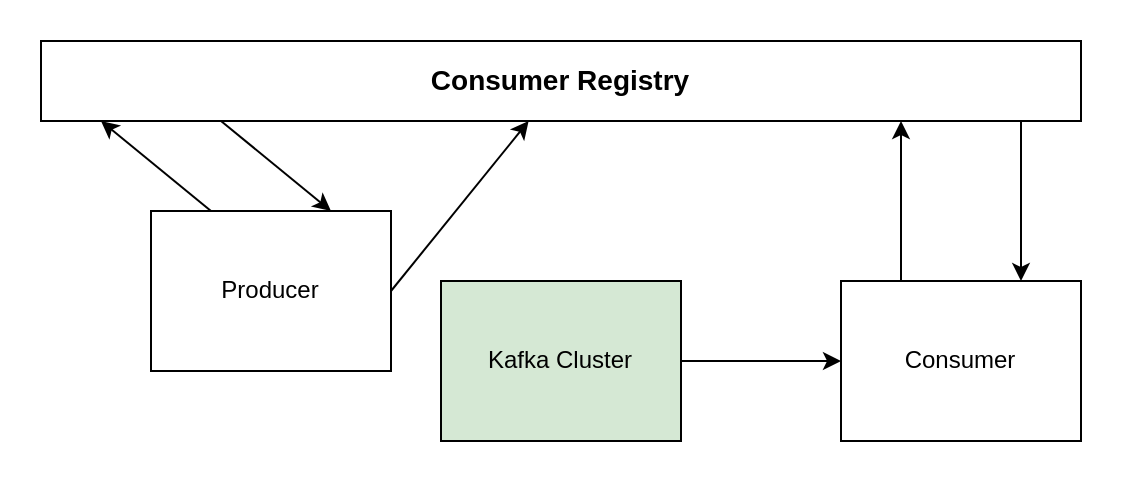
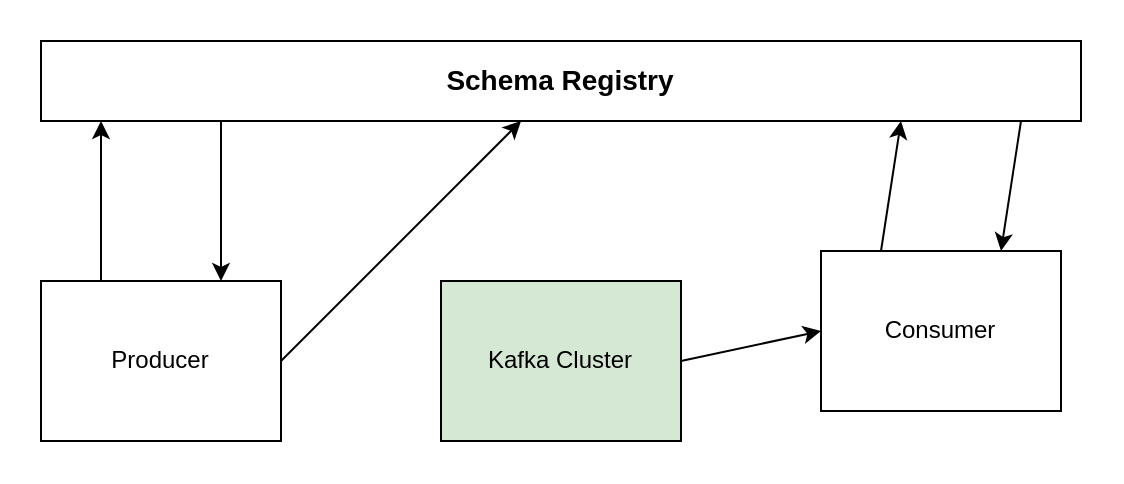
  <mxCell id="0" />
  <mxCell id="1" parent="0" />
- <mxCell id="2" value="Producer" style="rounded=0;whiteSpace=wrap;html=1;" parent="1" vertex="1"><mxGeometry x="75" y="105" width="120" height="80" as="geometry" /></mxCell>
+ <mxCell id="2" value="Producer" style="rounded=0;whiteSpace=wrap;html=1;" parent="1" vertex="1"><mxGeometry x="20" y="140" width="120" height="80" as="geometry" /></mxCell>
  <mxCell id="3" value="Kafka Cluster" style="rounded=0;whiteSpace=wrap;html=1;fillColor=#d5e8d4;" parent="1" vertex="1"><mxGeometry x="220" y="140" width="120" height="80" as="geometry" /></mxCell>
- <mxCell id="4" value="Consumer" style="rounded=0;whiteSpace=wrap;html=1;" parent="1" vertex="1"><mxGeometry x="420" y="140" width="120" height="80" as="geometry" /></mxCell>
- <mxCell id="5" value="&lt;b&gt;&lt;font style=&quot;font-size: 14px&quot;&gt;Consumer Registry&lt;/font&gt;&lt;/b&gt;" style="rounded=0;whiteSpace=wrap;html=1;" parent="1" vertex="1"><mxGeometry x="20" y="20" width="520" height="40" as="geometry" /></mxCell>
+ <mxCell id="4" value="Consumer" style="rounded=0;whiteSpace=wrap;html=1;" parent="1" vertex="1"><mxGeometry x="410" y="125" width="120" height="80" as="geometry" /></mxCell>
+ <mxCell id="5" value="&lt;b&gt;&lt;font style=&quot;font-size: 14px&quot;&gt;Schema Registry&lt;/font&gt;&lt;/b&gt;" style="rounded=0;whiteSpace=wrap;html=1;" parent="1" vertex="1"><mxGeometry x="20" y="20" width="520" height="40" as="geometry" /></mxCell>
  <mxCell id="6" value="" style="endArrow=classic;html=1;exitX=1;exitY=0.5;exitDx=0;exitDy=0;" parent="1" source="2" target="5" edge="1"><mxGeometry width="50" height="50" relative="1" as="geometry"><mxPoint x="290" y="90" as="sourcePoint" /><mxPoint x="340" y="40" as="targetPoint" /></mxGeometry></mxCell>
  <mxCell id="7" value="" style="endArrow=classic;html=1;exitX=1;exitY=0.5;exitDx=0;exitDy=0;entryX=0;entryY=0.5;entryDx=0;entryDy=0;" parent="1" source="3" target="4" edge="1"><mxGeometry width="50" height="50" relative="1" as="geometry"><mxPoint x="290" y="90" as="sourcePoint" /><mxPoint x="340" y="40" as="targetPoint" /></mxGeometry></mxCell>
  <mxCell id="8" value="" style="endArrow=classic;html=1;exitX=0.25;exitY=0;exitDx=0;exitDy=0;" parent="1" source="2" edge="1"><mxGeometry width="50" height="50" relative="1" as="geometry"><mxPoint x="290" y="90" as="sourcePoint" /><mxPoint x="50" y="60" as="targetPoint" /></mxGeometry></mxCell>
  <mxCell id="9" value="" style="endArrow=classic;html=1;entryX=0.75;entryY=0;entryDx=0;entryDy=0;" parent="1" target="2" edge="1"><mxGeometry width="50" height="50" relative="1" as="geometry"><mxPoint x="110" y="60" as="sourcePoint" /><mxPoint x="340" y="40" as="targetPoint" /></mxGeometry></mxCell>
  <mxCell id="10" value="" style="endArrow=classic;html=1;exitX=0.25;exitY=0;exitDx=0;exitDy=0;" parent="1" source="4" edge="1"><mxGeometry width="50" height="50" relative="1" as="geometry"><mxPoint x="290" y="90" as="sourcePoint" /><mxPoint x="450" y="60" as="targetPoint" /></mxGeometry></mxCell>
  <mxCell id="11" value="" style="endArrow=classic;html=1;entryX=0.75;entryY=0;entryDx=0;entryDy=0;" parent="1" target="4" edge="1"><mxGeometry width="50" height="50" relative="1" as="geometry"><mxPoint x="510" y="60" as="sourcePoint" /><mxPoint x="340" y="40" as="targetPoint" /></mxGeometry></mxCell>
